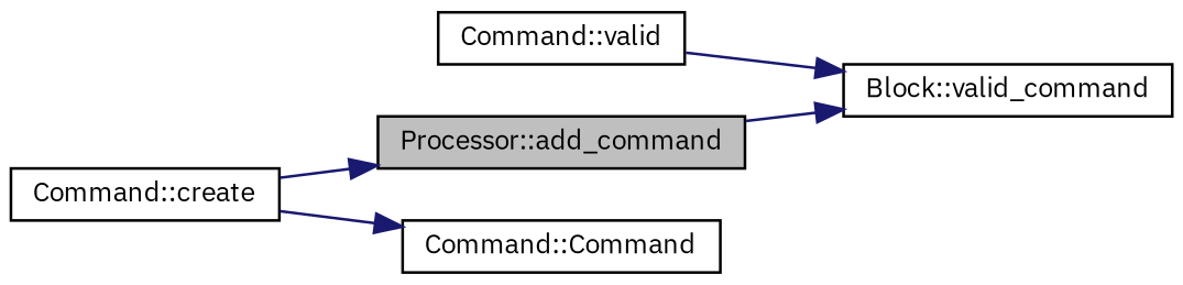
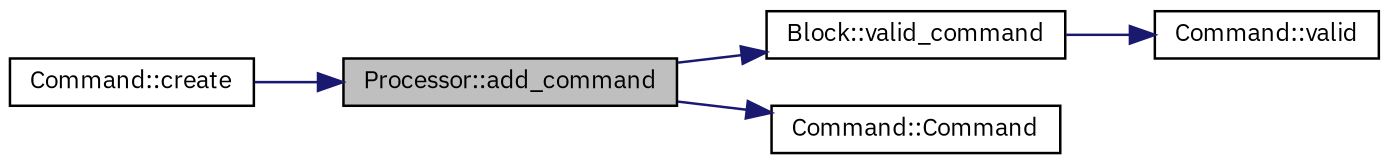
  digraph {
    fontname="IBM Plex Sans"
    rankdir=LR
    node [color=black fillcolor=white fontname="IBM Plex Sans" fontsize=10 shape=record style=filled]
    edge [color=midnightblue fontname="IBM Plex Sans" fontsize=10 labelfontname=Helvetica labelfontsize=10 style=solid]
    n1 [fillcolor=grey75 fontcolor=black height=0.2 label="Processor::add_command" width=0.4]
    n2 [height=0.2 label="Block::valid_command" width=0.4]
    n3 [height=0.2 label="Command::create" width=0.4]
    n4 [height=0.2 label="Command::Command" width=0.4]
    n5 [height=0.2 label="Command::valid" width=0.4]
    n1 -> n2
-   n5 -> n2
+   n2 -> n5
    n3 -> n1
-   n3 -> n4
+   n1 -> n4
  }
